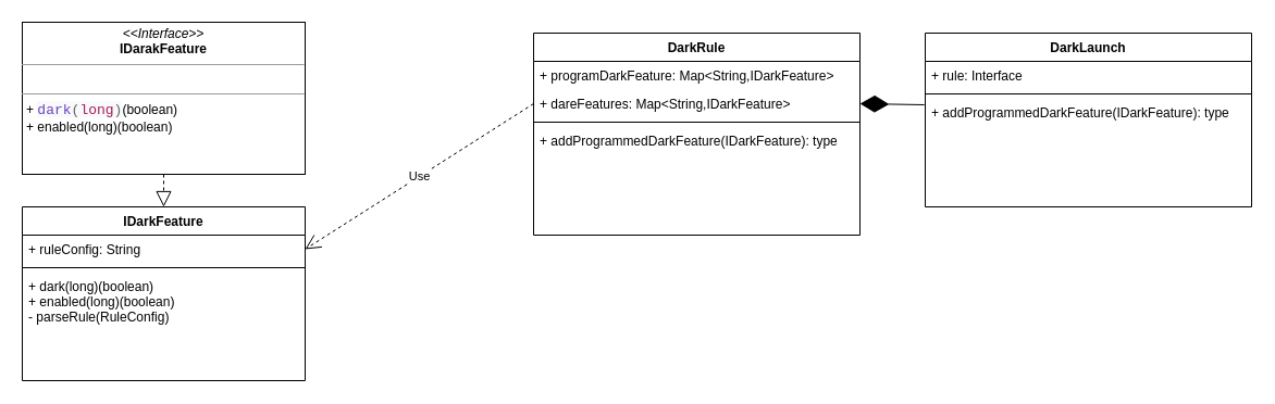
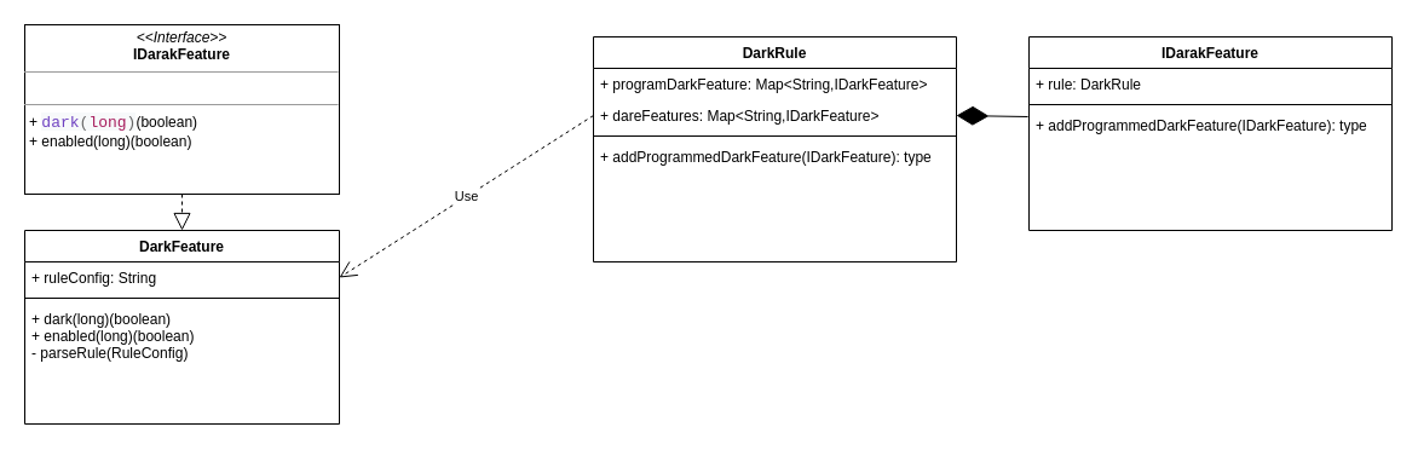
  <mxCell id="0" />
  <mxCell id="1" parent="0" />
  <mxCell id="2" value="&lt;p style=&quot;margin: 0px ; margin-top: 4px ; text-align: center&quot;&gt;&lt;i&gt;&amp;lt;&amp;lt;Interface&amp;gt;&amp;gt;&lt;/i&gt;&lt;br&gt;&lt;b&gt;IDarakFeature&lt;/b&gt;&lt;/p&gt;&lt;hr size=&quot;1&quot;&gt;&lt;p style=&quot;margin: 0px ; margin-left: 4px&quot;&gt;&lt;br&gt;&lt;/p&gt;&lt;hr size=&quot;1&quot;&gt;&lt;p style=&quot;margin: 0px ; margin-left: 4px&quot;&gt;+&amp;nbsp;&lt;span style=&quot;color: rgb(102 , 102 , 102) ; font-family: &amp;#34;pingfang sc&amp;#34; , &amp;#34;lantinghei sc&amp;#34; , &amp;#34;microsoft yahei&amp;#34; , &amp;#34;hiragino sans gb&amp;#34; , &amp;#34;microsoft sans serif&amp;#34; , &amp;#34;wenquanyi micro hei&amp;#34; , &amp;#34;helvetica&amp;#34; , sans-serif ; font-size: 13px ; background-color: rgb(247 , 249 , 250)&quot;&gt;&lt;span&gt;&lt;span class=&quot;hljs-function&quot;&gt;&lt;span class=&quot;hljs-title&quot; style=&quot;color: rgb(111 , 66 , 193)&quot;&gt;&lt;span style=&quot;font-family: &amp;#34;source code pro&amp;#34; , &amp;#34;courier&amp;#34;&quot;&gt;dark&lt;/span&gt;&lt;/span&gt;&lt;/span&gt;&lt;/span&gt;&lt;/span&gt;&lt;span style=&quot;color: rgb(102 , 102 , 102) ; font-family: &amp;#34;pingfang sc&amp;#34; , &amp;#34;lantinghei sc&amp;#34; , &amp;#34;microsoft yahei&amp;#34; , &amp;#34;hiragino sans gb&amp;#34; , &amp;#34;microsoft sans serif&amp;#34; , &amp;#34;wenquanyi micro hei&amp;#34; , &amp;#34;helvetica&amp;#34; , sans-serif ; font-size: 13px ; background-color: rgb(247 , 249 , 250)&quot;&gt;&lt;span&gt;&lt;span class=&quot;hljs-function&quot;&gt;&lt;span class=&quot;hljs-params&quot;&gt;&lt;span style=&quot;font-family: &amp;#34;source code pro&amp;#34; , &amp;#34;courier&amp;#34;&quot;&gt;(&lt;/span&gt;&lt;/span&gt;&lt;/span&gt;&lt;/span&gt;&lt;/span&gt;&lt;span style=&quot;color: rgb(102 , 102 , 102) ; font-family: &amp;#34;pingfang sc&amp;#34; , &amp;#34;lantinghei sc&amp;#34; , &amp;#34;microsoft yahei&amp;#34; , &amp;#34;hiragino sans gb&amp;#34; , &amp;#34;microsoft sans serif&amp;#34; , &amp;#34;wenquanyi micro hei&amp;#34; , &amp;#34;helvetica&amp;#34; , sans-serif ; font-size: 13px ; background-color: rgb(247 , 249 , 250)&quot;&gt;&lt;span&gt;&lt;span class=&quot;hljs-function&quot;&gt;&lt;span class=&quot;hljs-params&quot;&gt;&lt;span class=&quot;hljs-keyword&quot; style=&quot;color: rgb(167 , 29 , 93)&quot;&gt;&lt;span style=&quot;font-family: &amp;#34;source code pro&amp;#34; , &amp;#34;courier&amp;#34;&quot;&gt;long&lt;/span&gt;&lt;/span&gt;&lt;/span&gt;&lt;/span&gt;&lt;/span&gt;&lt;/span&gt;&lt;span style=&quot;color: rgb(102 , 102 , 102) ; font-family: &amp;#34;pingfang sc&amp;#34; , &amp;#34;lantinghei sc&amp;#34; , &amp;#34;microsoft yahei&amp;#34; , &amp;#34;hiragino sans gb&amp;#34; , &amp;#34;microsoft sans serif&amp;#34; , &amp;#34;wenquanyi micro hei&amp;#34; , &amp;#34;helvetica&amp;#34; , sans-serif ; font-size: 13px ; background-color: rgb(247 , 249 , 250)&quot;&gt;&lt;span&gt;&lt;span class=&quot;hljs-function&quot;&gt;&lt;span class=&quot;hljs-params&quot;&gt;&lt;span style=&quot;font-family: &amp;#34;source code pro&amp;#34; , &amp;#34;courier&amp;#34;&quot;&gt;)&lt;/span&gt;&lt;/span&gt;&lt;/span&gt;&lt;/span&gt;&lt;/span&gt;(boolean)&lt;br&gt;+ enabled(long)(boolean)&lt;/p&gt;" style="verticalAlign=top;align=left;overflow=fill;fontSize=12;fontFamily=Helvetica;html=1;" vertex="1" parent="1"><mxGeometry x="20" y="20" width="260" height="140" as="geometry" /></mxCell>
  <mxCell id="3" value="DarkRule" style="swimlane;fontStyle=1;align=center;verticalAlign=top;childLayout=stackLayout;horizontal=1;startSize=26;horizontalStack=0;resizeParent=1;resizeParentMax=0;resizeLast=0;collapsible=1;marginBottom=0;" vertex="1" parent="1"><mxGeometry x="490" y="30" width="300" height="186" as="geometry" /></mxCell>
  <mxCell id="4" value="+ programDarkFeature: Map&lt;String,IDarkFeature&gt;" style="text;strokeColor=none;fillColor=none;align=left;verticalAlign=top;spacingLeft=4;spacingRight=4;overflow=hidden;rotatable=0;points=[[0,0.5],[1,0.5]];portConstraint=eastwest;" vertex="1" parent="3"><mxGeometry y="26" width="300" height="26" as="geometry" /></mxCell>
  <mxCell id="5" value="+ dareFeatures: Map&lt;String,IDarkFeature&gt;" style="text;strokeColor=none;fillColor=none;align=left;verticalAlign=top;spacingLeft=4;spacingRight=4;overflow=hidden;rotatable=0;points=[[0,0.5],[1,0.5]];portConstraint=eastwest;" vertex="1" parent="3"><mxGeometry y="52" width="300" height="26" as="geometry" /></mxCell>
  <mxCell id="6" value="" style="line;strokeWidth=1;fillColor=none;align=left;verticalAlign=middle;spacingTop=-1;spacingLeft=3;spacingRight=3;rotatable=0;labelPosition=right;points=[];portConstraint=eastwest;" vertex="1" parent="3"><mxGeometry y="78" width="300" height="8" as="geometry" /></mxCell>
  <mxCell id="7" value="+ addProgrammedDarkFeature(IDarkFeature): type" style="text;strokeColor=none;fillColor=none;align=left;verticalAlign=top;spacingLeft=4;spacingRight=4;overflow=hidden;rotatable=0;points=[[0,0.5],[1,0.5]];portConstraint=eastwest;" vertex="1" parent="3"><mxGeometry y="86" width="300" height="100" as="geometry" /></mxCell>
- <mxCell id="8" value="IDarkFeature" style="swimlane;fontStyle=1;align=center;verticalAlign=top;childLayout=stackLayout;horizontal=1;startSize=26;horizontalStack=0;resizeParent=1;resizeParentMax=0;resizeLast=0;collapsible=1;marginBottom=0;" vertex="1" parent="1"><mxGeometry x="20" y="190" width="260" height="160" as="geometry" /></mxCell>
+ <mxCell id="8" value="DarkFeature" style="swimlane;fontStyle=1;align=center;verticalAlign=top;childLayout=stackLayout;horizontal=1;startSize=26;horizontalStack=0;resizeParent=1;resizeParentMax=0;resizeLast=0;collapsible=1;marginBottom=0;" vertex="1" parent="1"><mxGeometry x="20" y="190" width="260" height="160" as="geometry" /></mxCell>
  <mxCell id="9" value="+ ruleConfig: String" style="text;strokeColor=none;fillColor=none;align=left;verticalAlign=top;spacingLeft=4;spacingRight=4;overflow=hidden;rotatable=0;points=[[0,0.5],[1,0.5]];portConstraint=eastwest;" vertex="1" parent="8"><mxGeometry y="26" width="260" height="26" as="geometry" /></mxCell>
  <mxCell id="10" value="" style="line;strokeWidth=1;fillColor=none;align=left;verticalAlign=middle;spacingTop=-1;spacingLeft=3;spacingRight=3;rotatable=0;labelPosition=right;points=[];portConstraint=eastwest;" vertex="1" parent="8"><mxGeometry y="52" width="260" height="8" as="geometry" /></mxCell>
  <mxCell id="11" value="+ dark(long)(boolean)&#10;+ enabled(long)(boolean)&#10;- parseRule(RuleConfig)" style="text;strokeColor=none;fillColor=none;align=left;verticalAlign=top;spacingLeft=4;spacingRight=4;overflow=hidden;rotatable=0;points=[[0,0.5],[1,0.5]];portConstraint=eastwest;" vertex="1" parent="8"><mxGeometry y="60" width="260" height="100" as="geometry" /></mxCell>
  <mxCell id="12" value="" style="endArrow=block;dashed=1;endFill=0;endSize=12;html=1;exitX=0.5;exitY=1;exitDx=0;exitDy=0;entryX=0.5;entryY=0;entryDx=0;entryDy=0;" edge="1" parent="1" source="2" target="8"><mxGeometry width="160" relative="1" as="geometry"><mxPoint x="140" y="120" as="sourcePoint" /><mxPoint x="140" y="220" as="targetPoint" /></mxGeometry></mxCell>
  <mxCell id="13" value="Use" style="endArrow=open;endSize=12;dashed=1;html=1;entryX=1;entryY=0.5;entryDx=0;entryDy=0;exitX=0;exitY=0.5;exitDx=0;exitDy=0;" edge="1" parent="1" source="5" target="9"><mxGeometry width="160" relative="1" as="geometry"><mxPoint x="530" y="100" as="sourcePoint" /><mxPoint x="590" y="290" as="targetPoint" /></mxGeometry></mxCell>
- <mxCell id="14" value="DarkLaunch" style="swimlane;fontStyle=1;align=center;verticalAlign=top;childLayout=stackLayout;horizontal=1;startSize=26;horizontalStack=0;resizeParent=1;resizeParentMax=0;resizeLast=0;collapsible=1;marginBottom=0;" vertex="1" parent="1"><mxGeometry x="850" y="30" width="300" height="160" as="geometry" /></mxCell>
- <mxCell id="15" value="+ rule: Interface" style="text;strokeColor=none;fillColor=none;align=left;verticalAlign=top;spacingLeft=4;spacingRight=4;overflow=hidden;rotatable=0;points=[[0,0.5],[1,0.5]];portConstraint=eastwest;" vertex="1" parent="14"><mxGeometry y="26" width="300" height="26" as="geometry" /></mxCell>
+ <mxCell id="14" value="IDarakFeature" style="swimlane;fontStyle=1;align=center;verticalAlign=top;childLayout=stackLayout;horizontal=1;startSize=26;horizontalStack=0;resizeParent=1;resizeParentMax=0;resizeLast=0;collapsible=1;marginBottom=0;" vertex="1" parent="1"><mxGeometry x="850" y="30" width="300" height="160" as="geometry" /></mxCell>
+ <mxCell id="15" value="+ rule: DarkRule" style="text;strokeColor=none;fillColor=none;align=left;verticalAlign=top;spacingLeft=4;spacingRight=4;overflow=hidden;rotatable=0;points=[[0,0.5],[1,0.5]];portConstraint=eastwest;" vertex="1" parent="14"><mxGeometry y="26" width="300" height="26" as="geometry" /></mxCell>
  <mxCell id="16" value="" style="line;strokeWidth=1;fillColor=none;align=left;verticalAlign=middle;spacingTop=-1;spacingLeft=3;spacingRight=3;rotatable=0;labelPosition=right;points=[];portConstraint=eastwest;" vertex="1" parent="14"><mxGeometry y="52" width="300" height="8" as="geometry" /></mxCell>
  <mxCell id="17" value="+ addProgrammedDarkFeature(IDarkFeature): type" style="text;strokeColor=none;fillColor=none;align=left;verticalAlign=top;spacingLeft=4;spacingRight=4;overflow=hidden;rotatable=0;points=[[0,0.5],[1,0.5]];portConstraint=eastwest;" vertex="1" parent="14"><mxGeometry y="60" width="300" height="100" as="geometry" /></mxCell>
  <mxCell id="18" value="" style="endArrow=diamondThin;endFill=1;endSize=24;html=1;exitX=-0.003;exitY=0.06;exitDx=0;exitDy=0;entryX=1;entryY=0.5;entryDx=0;entryDy=0;exitPerimeter=0;" edge="1" parent="1" source="17" target="5"><mxGeometry width="160" relative="1" as="geometry"><mxPoint x="810" y="300" as="sourcePoint" /><mxPoint x="970" y="300" as="targetPoint" /></mxGeometry></mxCell>
